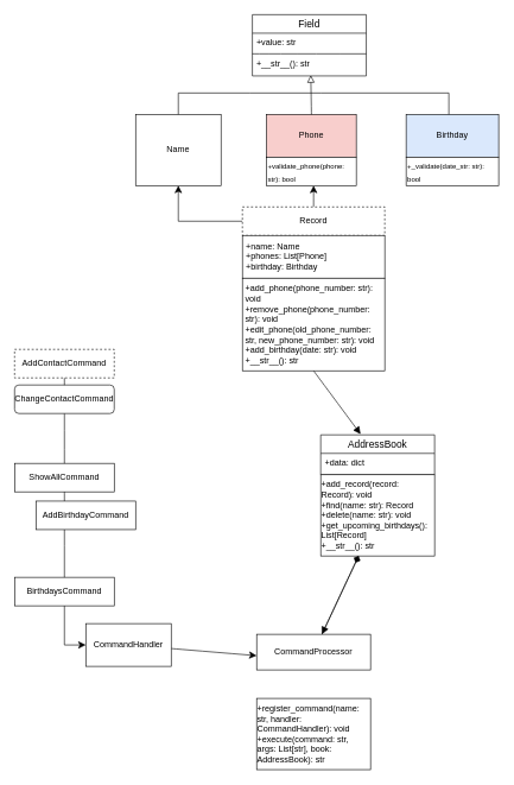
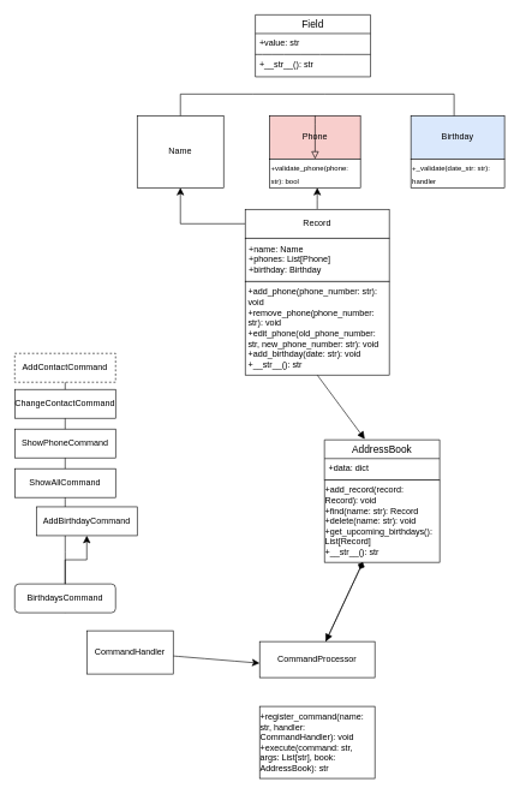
  <mxCell id="0" />
  <mxCell id="1" parent="0" />
  <mxCell id="2" value="" style="endArrow=none;html=1;rounded=0;fontSize=12;startSize=8;endSize=8;curved=1;exitX=0.5;exitY=1;exitDx=0;exitDy=0;entryX=0.5;entryY=0;entryDx=0;entryDy=0;" edge="1" parent="1" source="31" target="37"><mxGeometry relative="1" as="geometry"><mxPoint x="190" y="670" as="sourcePoint" /><mxPoint x="350" y="670" as="targetPoint" /></mxGeometry></mxCell>
  <mxCell id="3" value="Name" style="rounded=0;whiteSpace=wrap;html=1;" vertex="1" parent="1"><mxGeometry x="190" y="160" width="120" height="100" as="geometry" /></mxCell>
  <mxCell id="4" value="" style="edgeStyle=none;curved=0;rounded=0;orthogonalLoop=1;jettySize=auto;html=1;fontSize=12;endArrow=dash;endFill=0;" edge="1" parent="1" source="3"><mxGeometry relative="1" as="geometry"><mxPoint x="250" y="150" as="sourcePoint" /><mxPoint x="630" y="220" as="targetPoint" /><Array as="points"><mxPoint x="250" y="130" /><mxPoint x="350" y="130" /><mxPoint x="450" y="130" /><mxPoint x="630" y="130" /></Array></mxGeometry></mxCell>
  <mxCell id="5" value="Phone" style="rounded=0;whiteSpace=wrap;html=1;fillColor=#f8cecc;" vertex="1" parent="1"><mxGeometry x="374" y="160" width="126" height="60" as="geometry" /></mxCell>
  <mxCell id="6" value="Birthday" style="rounded=0;whiteSpace=wrap;html=1;fillColor=#dae8fc;" vertex="1" parent="1"><mxGeometry x="570" y="160" width="130" height="60" as="geometry" /></mxCell>
  <mxCell id="7" value="&lt;sub&gt; +validate_phone(phone: str): bool &lt;/sub&gt;" style="whiteSpace=wrap;html=1;align=left;" vertex="1" parent="1"><mxGeometry x="374" y="220" width="126" height="40" as="geometry" /></mxCell>
  <mxCell id="8" style="edgeStyle=none;curved=1;rounded=0;orthogonalLoop=1;jettySize=auto;html=1;exitX=1;exitY=0.5;exitDx=0;exitDy=0;fontSize=12;startSize=8;endSize=8;" edge="1" parent="1" source="5" target="5"><mxGeometry relative="1" as="geometry" /></mxCell>
- <mxCell id="9" value="&lt;sub&gt;+_validate(date_str: str): bool&lt;/sub&gt;" style="whiteSpace=wrap;html=1;align=left;" vertex="1" parent="1"><mxGeometry x="570" y="220" width="130" height="40" as="geometry" /></mxCell>
+ <mxCell id="9" value="&lt;sub&gt;+_validate(date_str: str): handler&lt;/sub&gt;" style="whiteSpace=wrap;html=1;align=left;" vertex="1" parent="1"><mxGeometry x="570" y="220" width="130" height="40" as="geometry" /></mxCell>
  <mxCell id="10" value="Field" style="swimlane;fontStyle=0;childLayout=stackLayout;horizontal=1;startSize=26;horizontalStack=0;resizeParent=1;resizeParentMax=0;resizeLast=0;collapsible=1;marginBottom=0;align=center;fontSize=14;" vertex="1" parent="1"><mxGeometry x="354" y="20" width="160" height="86" as="geometry" /></mxCell>
  <mxCell id="11" value="+value: str  " style="text;strokeColor=none;fillColor=none;spacingLeft=4;spacingRight=4;overflow=hidden;rotatable=0;points=[[0,0.5],[1,0.5]];portConstraint=eastwest;fontSize=12;whiteSpace=wrap;html=1;" vertex="1" parent="10"><mxGeometry y="26" width="160" height="30" as="geometry" /></mxCell>
  <mxCell id="12" value="" style="endArrow=none;html=1;rounded=0;fontSize=12;startSize=8;endSize=8;curved=1;" edge="1" parent="10"><mxGeometry relative="1" as="geometry"><mxPoint y="55" as="sourcePoint" /><mxPoint x="160" y="55" as="targetPoint" /></mxGeometry></mxCell>
  <mxCell id="13" value="+__str__(): str" style="text;strokeColor=none;fillColor=none;spacingLeft=4;spacingRight=4;overflow=hidden;rotatable=0;points=[[0,0.5],[1,0.5]];portConstraint=eastwest;fontSize=12;whiteSpace=wrap;html=1;" vertex="1" parent="10"><mxGeometry y="56" width="160" height="30" as="geometry" /></mxCell>
  <mxCell id="14" style="edgeStyle=none;curved=1;rounded=0;orthogonalLoop=1;jettySize=auto;html=1;exitX=0.5;exitY=1;exitDx=0;exitDy=0;fontSize=12;startSize=8;endSize=8;" edge="1" parent="1" source="5" target="5"><mxGeometry relative="1" as="geometry" /></mxCell>
- <mxCell id="15" style="edgeStyle=none;curved=1;rounded=0;orthogonalLoop=1;jettySize=auto;html=1;exitX=0.5;exitY=0;exitDx=0;exitDy=0;entryX=0.513;entryY=0.967;entryDx=0;entryDy=0;entryPerimeter=0;fontSize=12;startSize=8;endSize=8;endArrow=block;endFill=0;" edge="1" parent="1" source="5" target="13"><mxGeometry relative="1" as="geometry" /></mxCell>
+ <mxCell id="15" style="edgeStyle=none;curved=1;rounded=0;orthogonalLoop=1;jettySize=auto;html=1;exitX=0.5;exitY=0;exitDx=0;exitDy=0;fontSize=12;startSize=8;endSize=8;endArrow=block;endFill=0;" edge="1" parent="1" source="5" target="7"><mxGeometry relative="1" as="geometry" /></mxCell>
  <mxCell id="16" style="edgeStyle=none;curved=1;rounded=0;orthogonalLoop=1;jettySize=auto;html=1;entryX=0.5;entryY=0;entryDx=0;entryDy=0;fontSize=12;startSize=8;endSize=8;" edge="1" parent="1" source="3" target="3"><mxGeometry relative="1" as="geometry" /></mxCell>
  <mxCell id="17" value="" style="edgeStyle=orthogonalEdgeStyle;rounded=0;orthogonalLoop=1;jettySize=auto;html=1;fontSize=12;startSize=8;endSize=8;entryX=0.5;entryY=1;entryDx=0;entryDy=0;" edge="1" parent="1" source="19" target="3"><mxGeometry relative="1" as="geometry" /></mxCell>
  <mxCell id="18" value="" style="edgeStyle=none;curved=1;rounded=0;orthogonalLoop=1;jettySize=auto;html=1;fontSize=12;startSize=8;endSize=8;" edge="1" parent="1" source="19"><mxGeometry relative="1" as="geometry"><mxPoint x="440" y="260" as="targetPoint" /></mxGeometry></mxCell>
- <mxCell id="19" value="Record" style="whiteSpace=wrap;html=1;align=center;dashed=1;" vertex="1" parent="1"><mxGeometry x="340" y="290" width="200" height="40" as="geometry" /></mxCell>
+ <mxCell id="19" value="Record" style="whiteSpace=wrap;html=1;align=center;" vertex="1" parent="1"><mxGeometry x="340" y="290" width="200" height="40" as="geometry" /></mxCell>
  <mxCell id="20" value="&lt;div style=&quot;&quot;&gt;&lt;span style=&quot;background-color: initial;&quot;&gt;&amp;nbsp;+name: Name&amp;nbsp;&lt;/span&gt;&lt;/div&gt;&lt;div&gt;&lt;div style=&quot;&quot;&gt;&lt;span style=&quot;background-color: initial;&quot;&gt;&amp;nbsp;+phones: List[Phone]&amp;nbsp;&lt;/span&gt;&lt;/div&gt;&lt;div style=&quot;&quot;&gt;&lt;span style=&quot;background-color: initial;&quot;&gt;&amp;nbsp;+birthday: Birthday&lt;/span&gt;&lt;/div&gt;&lt;/div&gt;" style="whiteSpace=wrap;html=1;align=left;" vertex="1" parent="1"><mxGeometry x="340" y="330" width="200" height="60" as="geometry" /></mxCell>
  <mxCell id="21" style="edgeStyle=none;curved=1;rounded=0;orthogonalLoop=1;jettySize=auto;html=1;fontSize=12;startSize=8;endSize=8;endArrow=block;endFill=1;entryX=0.35;entryY=-0.018;entryDx=0;entryDy=0;entryPerimeter=0;" edge="1" parent="1" source="22" target="23"><mxGeometry relative="1" as="geometry"><mxPoint x="440" y="610" as="targetPoint" /><Array as="points"><mxPoint x="440" y="520" /></Array></mxGeometry></mxCell>
  <mxCell id="22" value="&lt;div style=&quot;text-align: left;&quot;&gt;&lt;span style=&quot;background-color: initial;&quot;&gt;&amp;nbsp;+add_phone(phone_number: str):&amp;nbsp; &amp;nbsp;void&lt;/span&gt;&lt;/div&gt;&lt;div style=&quot;text-align: left;&quot;&gt;&amp;nbsp;+remove_phone(phone_number:&amp;nbsp; &amp;nbsp;str): void&lt;br&gt;&lt;/div&gt;&lt;div style=&quot;text-align: left;&quot;&gt;&amp;nbsp;+edit_phone(old_phone_number:&amp;nbsp; &amp;nbsp;str, new_phone_number: str): void&lt;br&gt;&lt;/div&gt;&lt;div style=&quot;text-align: left;&quot;&gt;&amp;nbsp;+add_birthday(&lt;span class=&quot;hljs-built_in&quot;&gt;date&lt;/span&gt;: str): void&lt;/div&gt;&lt;div style=&quot;text-align: left;&quot;&gt;&amp;nbsp;+__str__(): str&amp;nbsp;&lt;br&gt;&lt;/div&gt;" style="whiteSpace=wrap;html=1;align=center;" vertex="1" parent="1"><mxGeometry x="340" y="390" width="200" height="130" as="geometry" /></mxCell>
  <mxCell id="23" value="AddressBook" style="swimlane;fontStyle=0;childLayout=stackLayout;horizontal=1;startSize=26;horizontalStack=0;resizeParent=1;resizeParentMax=0;resizeLast=0;collapsible=1;marginBottom=0;align=center;fontSize=14;" vertex="1" parent="1"><mxGeometry x="450" y="610" width="160" height="56" as="geometry" /></mxCell>
  <mxCell id="24" value="" style="edgeStyle=none;curved=1;rounded=0;orthogonalLoop=1;jettySize=auto;html=1;fontSize=12;startSize=8;endSize=8;endArrow=block;endFill=1;" edge="1" parent="1" source="25" target="27"><mxGeometry relative="1" as="geometry" /></mxCell>
  <mxCell id="25" value="&lt;div style=&quot;text-align: justify;&quot;&gt;&lt;span style=&quot;background-color: initial;&quot;&gt;+add_record(record:&amp;nbsp; Record): void&lt;/span&gt;&lt;/div&gt;&lt;div style=&quot;text-align: justify;&quot;&gt;&lt;span style=&quot;background-color: initial;&quot;&gt;+&lt;/span&gt;&lt;span style=&quot;background-color: initial;&quot; class=&quot;hljs-built_in&quot;&gt;find&lt;/span&gt;&lt;span style=&quot;background-color: initial;&quot;&gt;(name: str): Record&lt;/span&gt;&lt;/div&gt;&lt;div style=&quot;text-align: justify;&quot;&gt;+delete(name: str): void&lt;span style=&quot;background-color: initial;&quot;&gt;&lt;br&gt;&lt;/span&gt;&lt;/div&gt;&lt;div style=&quot;text-align: justify;&quot;&gt;+get_upcoming_birthdays(): List[Record]&lt;br&gt;&lt;/div&gt;&lt;div style=&quot;text-align: justify;&quot;&gt;+__str__(): str&lt;/div&gt;" style="whiteSpace=wrap;html=1;" vertex="1" parent="1"><mxGeometry x="450" y="666" width="160" height="114" as="geometry" /></mxCell>
  <mxCell id="26" style="edgeStyle=none;curved=1;rounded=0;orthogonalLoop=1;jettySize=auto;html=1;fontSize=12;startSize=8;endSize=8;endArrow=diamond;endFill=1;" edge="1" parent="1" source="27" target="25"><mxGeometry relative="1" as="geometry" /></mxCell>
  <mxCell id="27" value="&lt;div style=&quot;text-align: justify;&quot;&gt;CommandProcessor&lt;br&gt;&lt;/div&gt;" style="whiteSpace=wrap;html=1;" vertex="1" parent="1"><mxGeometry x="360" y="890" width="160" height="50" as="geometry" /></mxCell>
  <mxCell id="28" value="&lt;div style=&quot;text-align: left;&quot;&gt;&lt;span style=&quot;background-color: initial;&quot;&gt;+register_command(name: str, handler: CommandHandler): void +&lt;/span&gt;&lt;span style=&quot;background-color: initial;&quot; class=&quot;hljs-built_in&quot;&gt;execute&lt;/span&gt;&lt;span style=&quot;background-color: initial;&quot;&gt;(command: str, args: List[str], book: AddressBook): str&lt;/span&gt;&lt;/div&gt;" style="whiteSpace=wrap;html=1;align=center;" vertex="1" parent="1"><mxGeometry x="360" y="980" width="160" height="100" as="geometry" /></mxCell>
  <mxCell id="29" style="edgeStyle=none;curved=1;rounded=0;orthogonalLoop=1;jettySize=auto;html=1;fontSize=12;startSize=8;endSize=8;" edge="1" parent="1" source="30"><mxGeometry relative="1" as="geometry"><mxPoint x="360" y="920" as="targetPoint" /></mxGeometry></mxCell>
  <mxCell id="30" value="CommandHandler" style="whiteSpace=wrap;html=1;" vertex="1" parent="1"><mxGeometry x="120" y="875" width="120" height="60" as="geometry" /></mxCell>
  <mxCell id="31" value="AddContactCommand " style="whiteSpace=wrap;html=1;align=center;direction=west;dashed=1;" vertex="1" parent="1"><mxGeometry y="490" width="140" height="40" as="geometry" x="20" /></mxCell>
- <mxCell id="32" value="ChangeContactCommand" style="whiteSpace=wrap;html=1;align=center;direction=west;rounded=1;" vertex="1" parent="1"><mxGeometry y="540" width="140" height="40" as="geometry" x="20" /></mxCell>
+ <mxCell id="32" value="ChangeContactCommand" style="whiteSpace=wrap;html=1;align=center;direction=west;" vertex="1" parent="1"><mxGeometry y="540" width="140" height="40" as="geometry" x="20" /></mxCell>
+ <mxCell id="33" value="ShowPhoneCommand" style="whiteSpace=wrap;html=1;align=center;direction=west;" vertex="1" parent="1"><mxGeometry y="595" width="140" height="40" as="geometry" x="20" /></mxCell>
  <mxCell id="34" value="ShowAllCommand" style="whiteSpace=wrap;html=1;align=center;direction=east;rotation=0;" vertex="1" parent="1"><mxGeometry y="650" width="140" height="40" as="geometry" x="20" /></mxCell>
  <mxCell id="35" value="AddBirthdayCommand" style="whiteSpace=wrap;html=1;align=center;direction=west;" vertex="1" parent="1"><mxGeometry x="50" y="703" width="140" height="40" as="geometry" /></mxCell>
- <mxCell id="36" value="" style="edgeStyle=orthogonalEdgeStyle;rounded=0;orthogonalLoop=1;jettySize=auto;html=1;fontSize=12;startSize=8;endSize=8;entryX=0;entryY=0.5;entryDx=0;entryDy=0;" edge="1" parent="1" source="37" target="30"><mxGeometry relative="1" as="geometry" /></mxCell>
- <mxCell id="37" value="BirthdaysCommand" style="whiteSpace=wrap;html=1;align=center;direction=west;" vertex="1" parent="1"><mxGeometry y="810" width="140" height="40" as="geometry" x="20" /></mxCell>
+ <mxCell id="36" value="" style="edgeStyle=orthogonalEdgeStyle;rounded=0;orthogonalLoop=1;jettySize=auto;html=1;fontSize=12;startSize=8;endSize=8;" edge="1" parent="1" source="37" target="35"><mxGeometry relative="1" as="geometry" /></mxCell>
+ <mxCell id="37" value="BirthdaysCommand" style="whiteSpace=wrap;html=1;align=center;direction=west;rounded=1;" vertex="1" parent="1"><mxGeometry y="810" width="140" height="40" as="geometry" x="20" /></mxCell>
  <mxCell id="38" value="+data: dict" style="text;spacingLeft=4;spacingRight=4;overflow=hidden;rotatable=0;points=[[0,0.5],[1,0.5]];portConstraint=eastwest;fontSize=12;whiteSpace=wrap;html=1;" vertex="1" parent="1"><mxGeometry x="450" y="636" width="160" height="30" as="geometry" /></mxCell>
